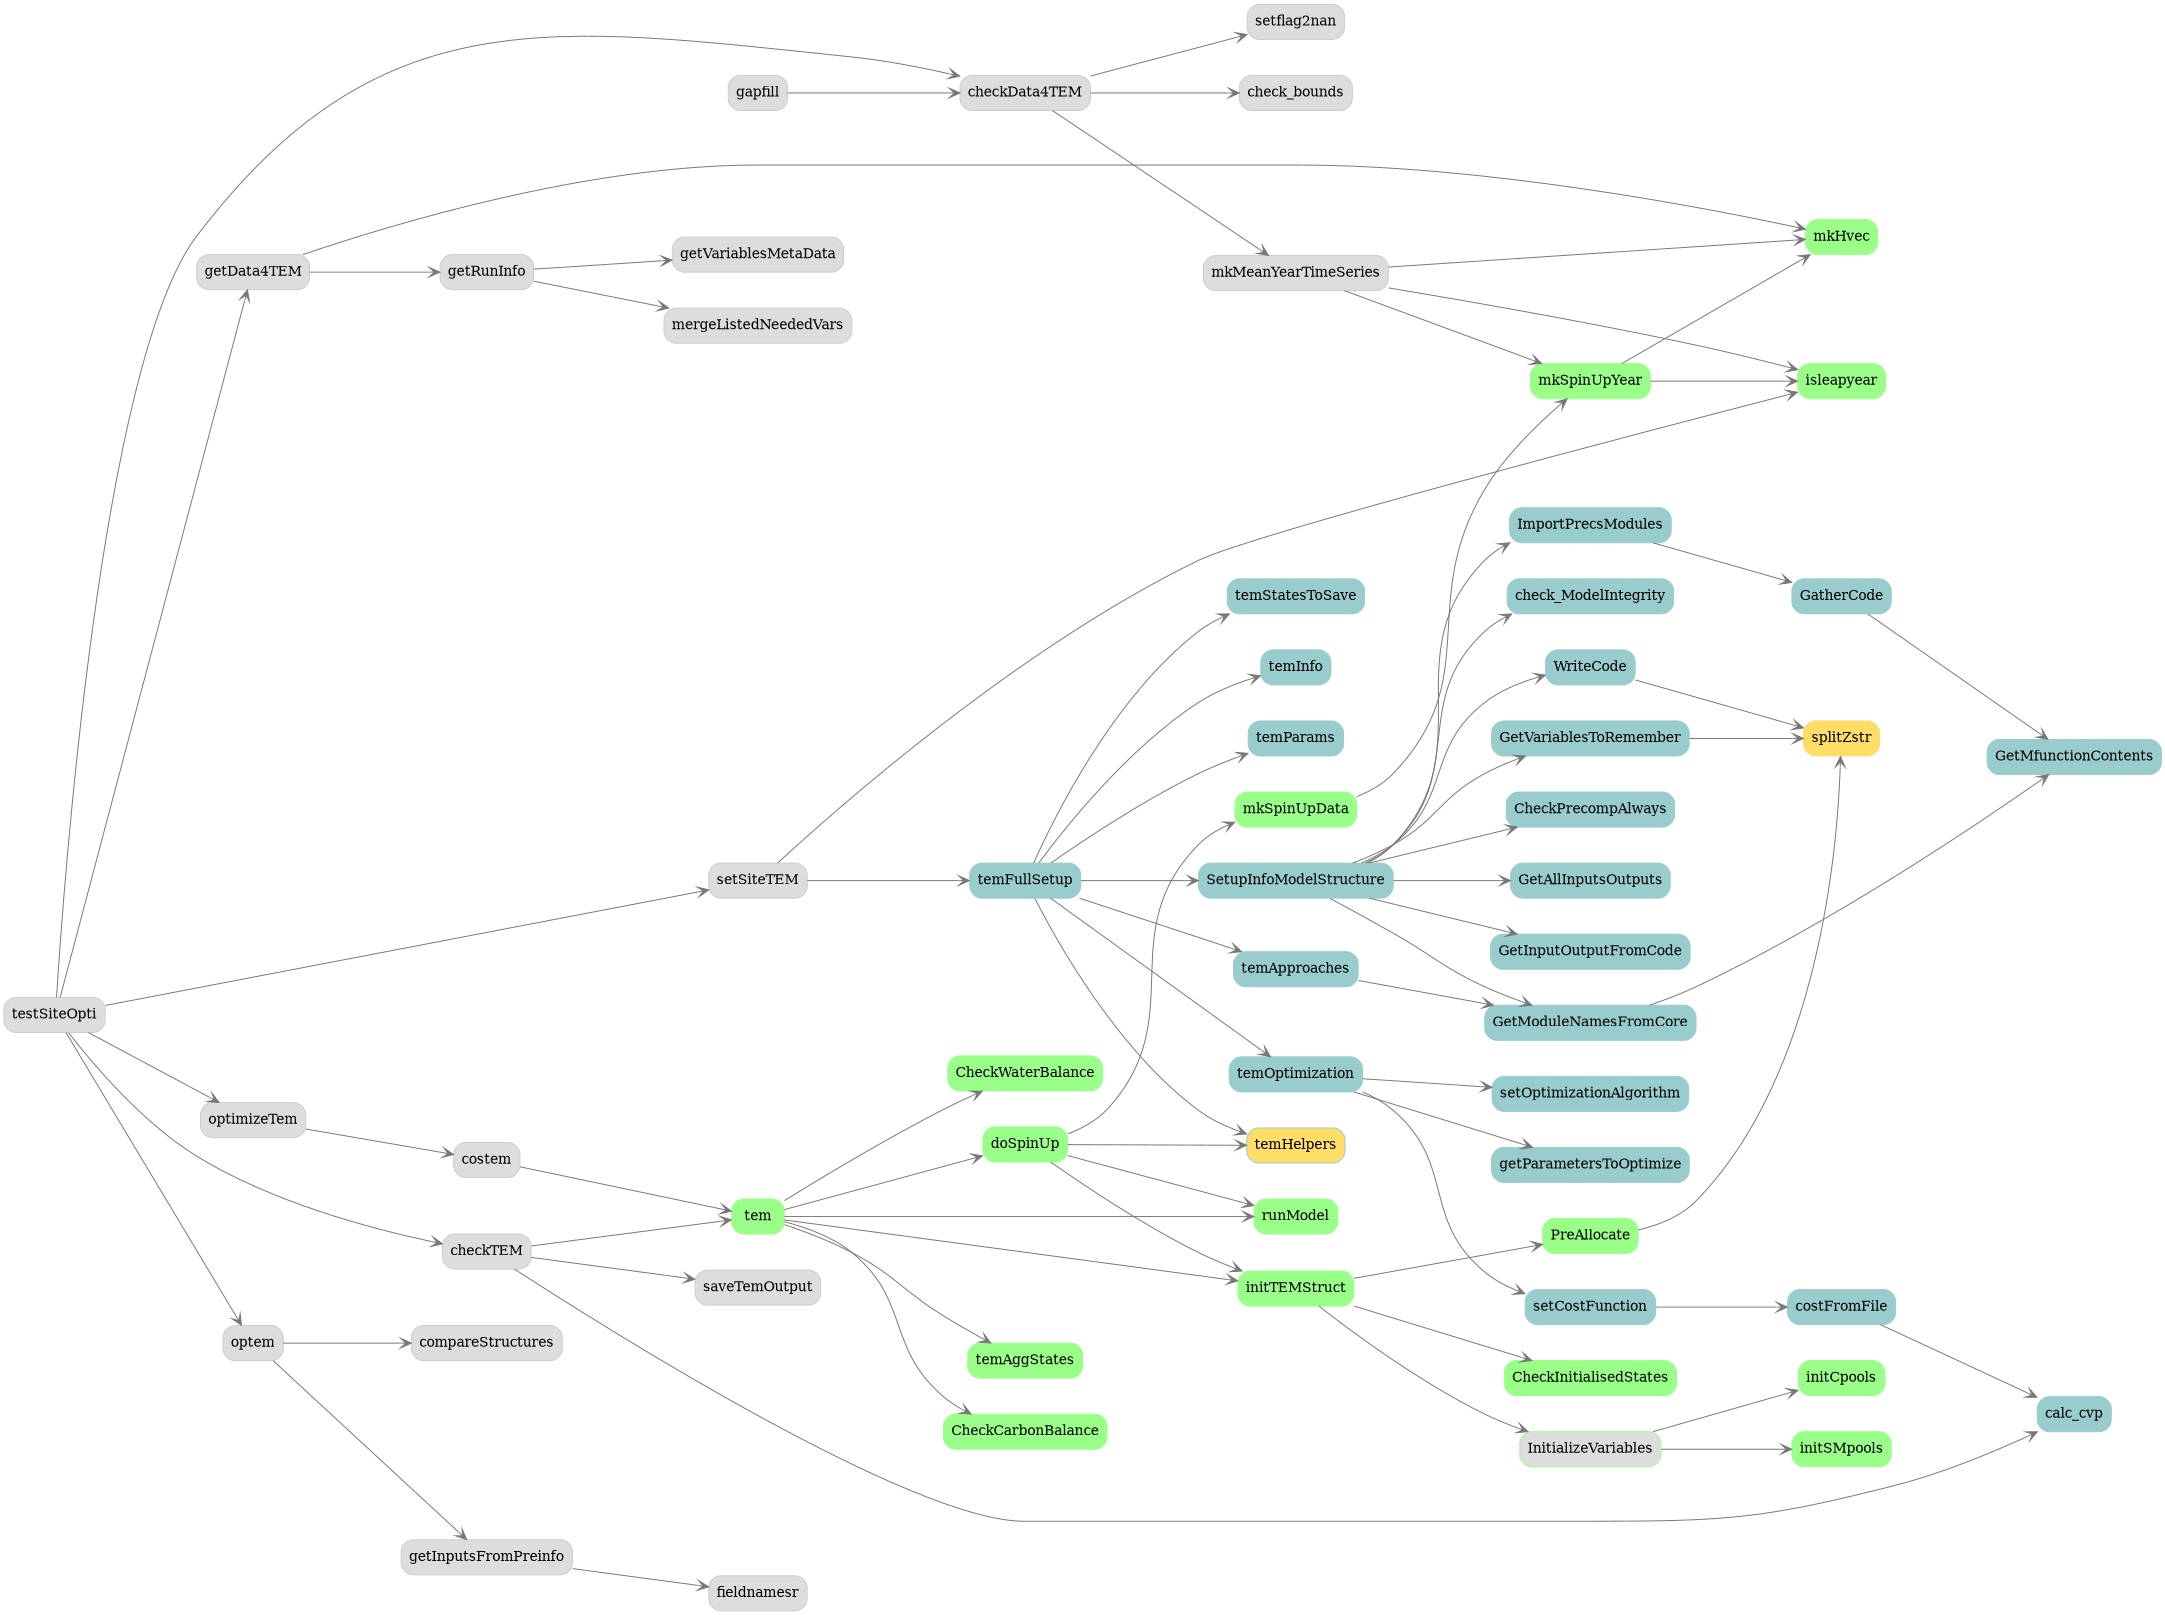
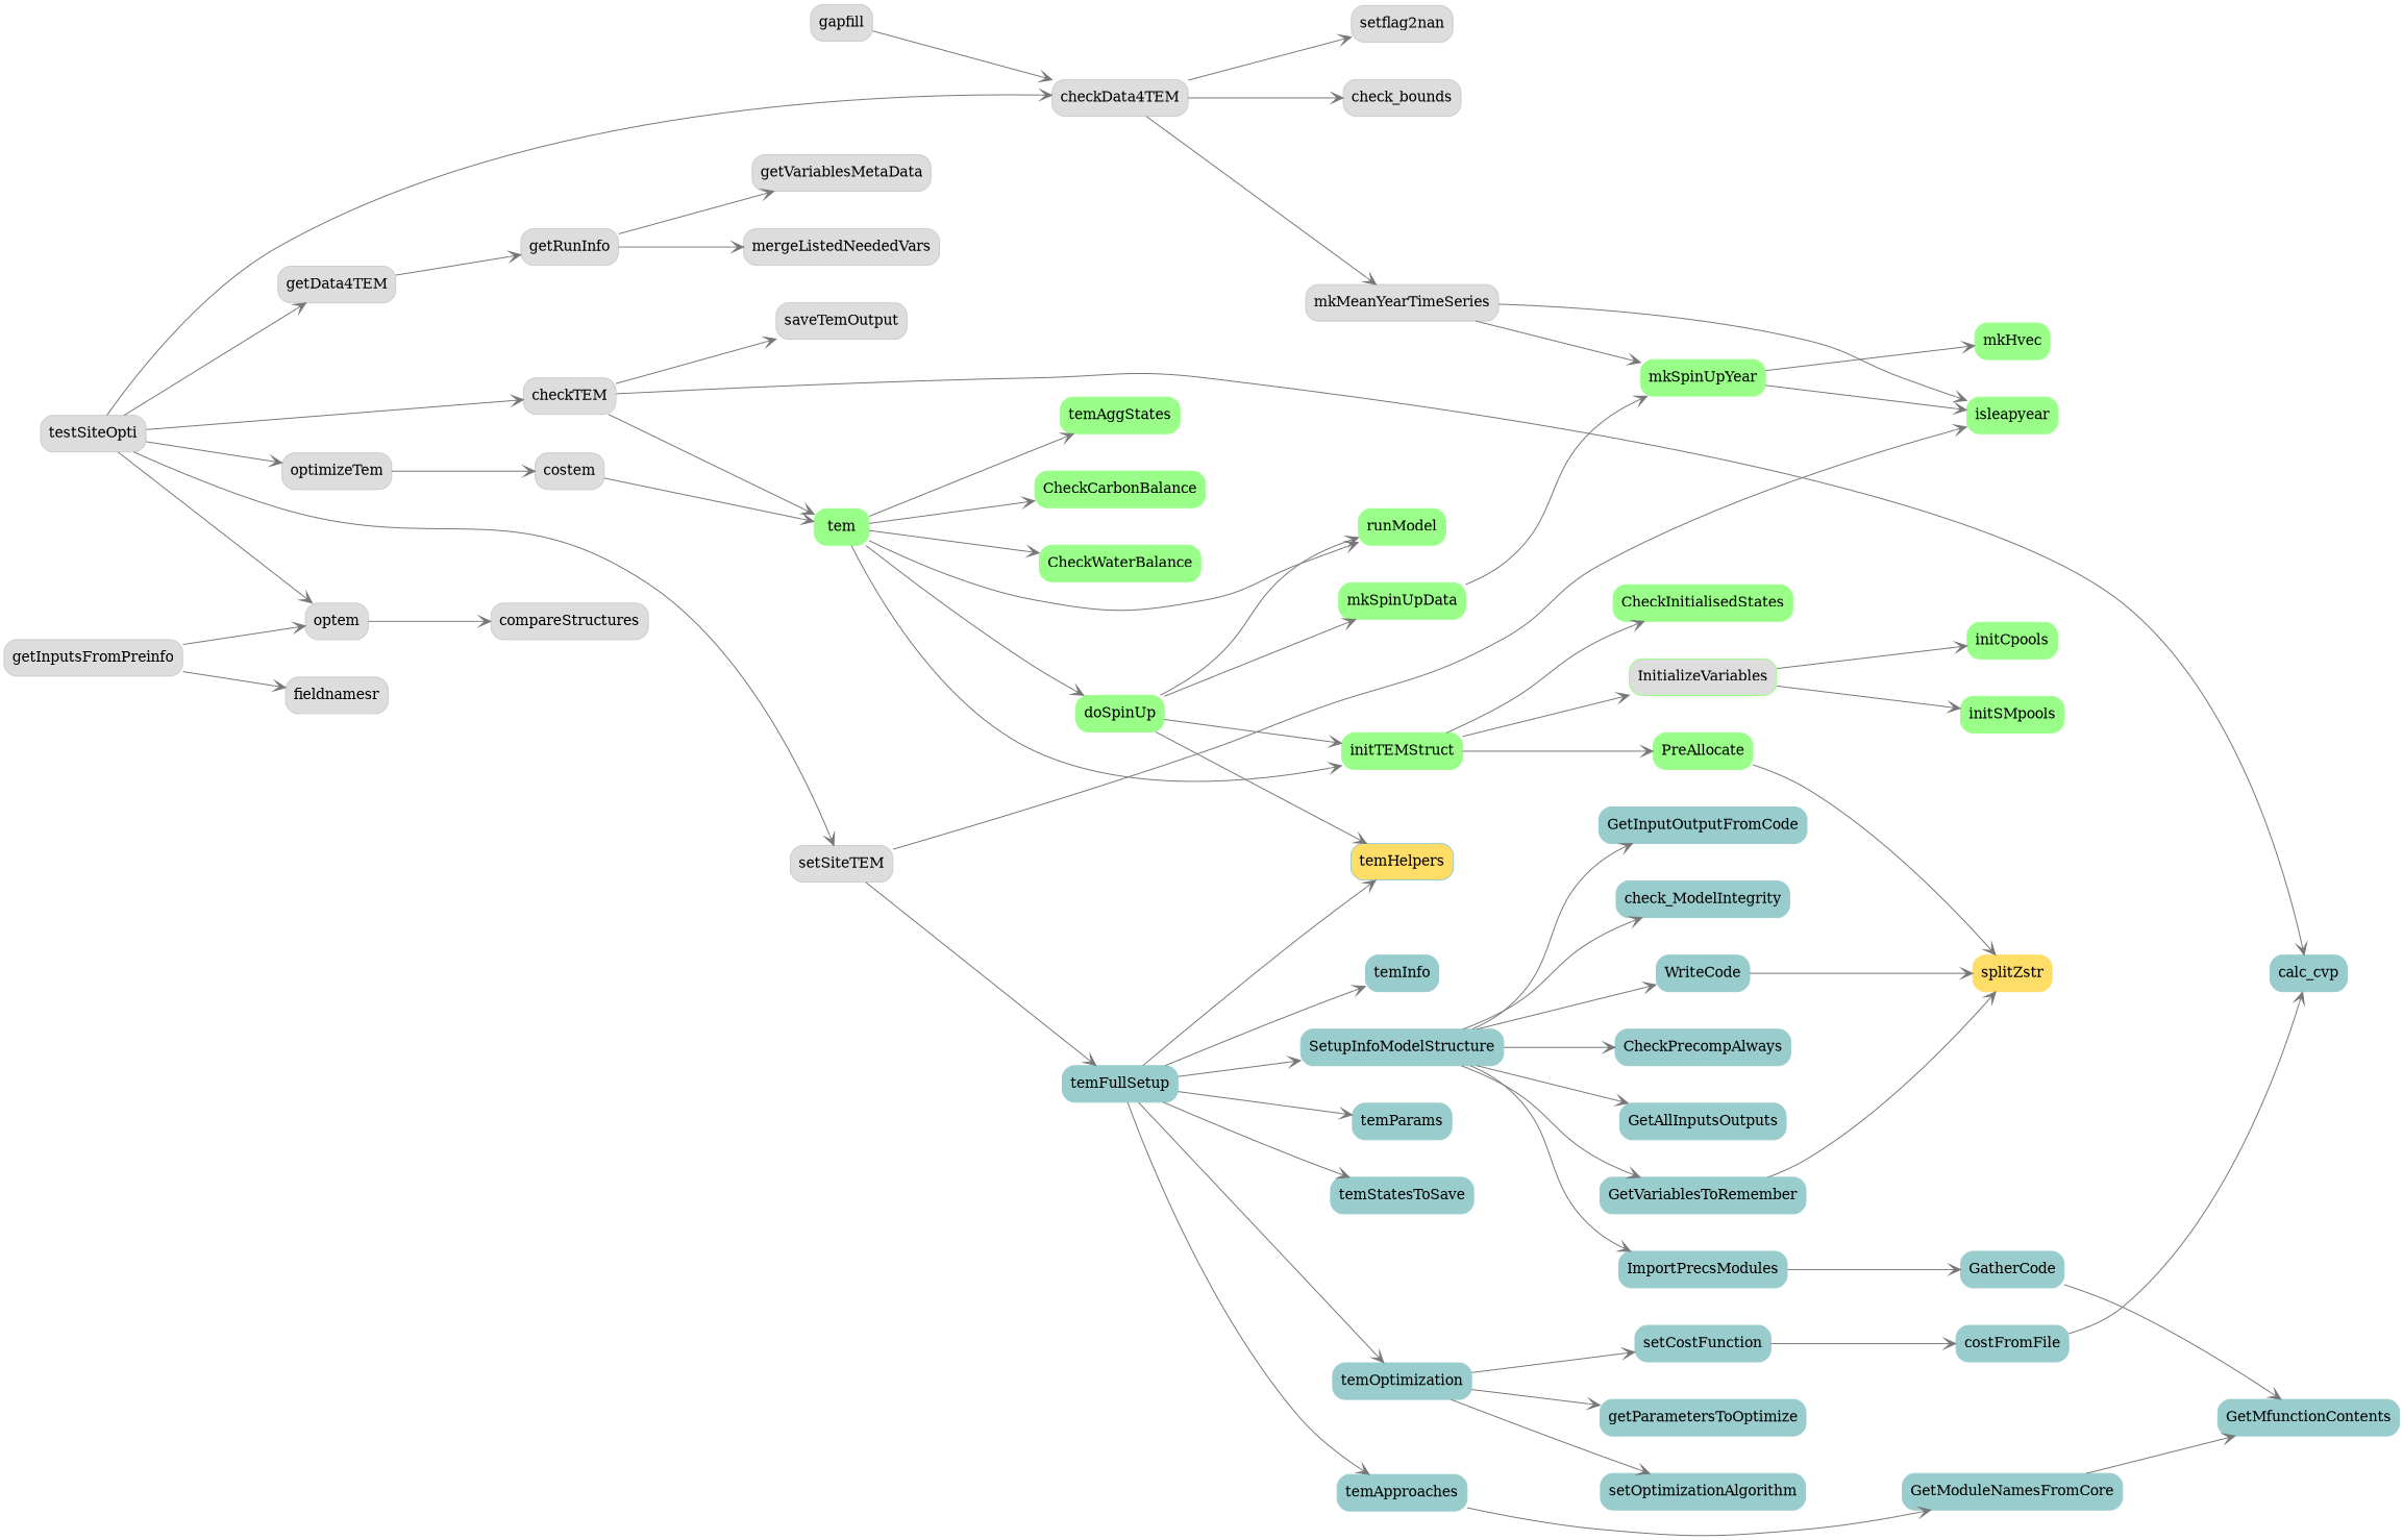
  digraph {
    fontsize=14
    nodesep=0.5
    rank=min
    rankdir=LR
    ranksep=1.3
    node [color="#99cccc" fillcolor="#99cccc" shape=record style="rounded,filled"]
    edge [arrowhead=vee arrowsize=1.1 color="#777777"]
    testSiteOpti [color="#cccccc" fillcolor="#dddddd"]
    checkData4TEM [color="#cccccc" fillcolor="#dddddd"]
    checkTEM [color="#cccccc" fillcolor="#dddddd"]
    getData4TEM [color="#cccccc" fillcolor="#dddddd"]
    optem [color="#cccccc" fillcolor="#dddddd"]
    optimizeTem [color="#cccccc" fillcolor="#dddddd"]
    setSiteTEM [color="#cccccc" fillcolor="#dddddd"]
    check_bounds [color="#cccccc" fillcolor="#dddddd"]
    mkMeanYearTimeSeries [color="#cccccc" fillcolor="#dddddd"]
    setflag2nan [color="#cccccc" fillcolor="#dddddd"]
    tem [color="#99ff88" fillcolor="#99ff88"]
    calc_cvp
    saveTemOutput [color="#cccccc" fillcolor="#dddddd"]
    mkHvec [color="#99ff88" fillcolor="#99ff88"]
    getRunInfo [color="#cccccc" fillcolor="#dddddd"]
    compareStructures [color="#cccccc" fillcolor="#dddddd"]
    getInputsFromPreinfo [color="#cccccc" fillcolor="#dddddd"]
    costem [color="#cccccc" fillcolor="#dddddd"]
    isleapyear [color="#99ff88" fillcolor="#99ff88"]
    temFullSetup
    gapfill [color="#cccccc" fillcolor="#dddddd"]
    mkSpinUpYear [color="#99ff88" fillcolor="#99ff88"]
    doSpinUp [color="#99ff88" fillcolor="#99ff88"]
    initTEMStruct [color="#99ff88" fillcolor="#99ff88"]
    runModel [color="#99ff88" fillcolor="#99ff88"]
    temAggStates [color="#99ff88" fillcolor="#99ff88"]
    CheckCarbonBalance [color="#99ff88" fillcolor="#99ff88"]
    CheckWaterBalance [color="#99ff88" fillcolor="#99ff88"]
    getVariablesMetaData [color="#cccccc" fillcolor="#dddddd"]
    mergeListedNeededVars [color="#cccccc" fillcolor="#dddddd"]
    fieldnamesr [color="#cccccc" fillcolor="#dddddd"]
    temHelpers [fillcolor="#ffdd66"]
    SetupInfoModelStructure
    temApproaches
    temInfo
    temParams
    temStatesToSave
    temOptimization
    mkSpinUpData [color="#99ff88" fillcolor="#99ff88"]
    CheckInitialisedStates [color="#99ff88" fillcolor="#99ff88"]
    InitializeVariables [color="#99ff88" fillcolor="#dddddd"]
    PreAllocate [color="#99ff88" fillcolor="#99ff88"]
    CheckPrecompAlways
    GetAllInputsOutputs
    GetInputOutputFromCode
    GetModuleNamesFromCore
    GetVariablesToRemember
    ImportPrecsModules
    WriteCode
    check_ModelIntegrity
    getParametersToOptimize
    setCostFunction
    setOptimizationAlgorithm
    initCpools [color="#99ff88" fillcolor="#99ff88"]
    initSMpools [color="#99ff88" fillcolor="#99ff88"]
    splitZstr [color="#ffdd66" fillcolor="#ffdd66"]
    GetMfunctionContents
    GatherCode
    costFromFile
    testSiteOpti -> checkData4TEM
    testSiteOpti -> checkTEM
    testSiteOpti -> getData4TEM
    testSiteOpti -> optem
    testSiteOpti -> optimizeTem
    testSiteOpti -> setSiteTEM
    checkData4TEM -> check_bounds
    checkData4TEM -> mkMeanYearTimeSeries
    checkData4TEM -> setflag2nan
    checkTEM -> tem
    checkTEM -> calc_cvp
    checkTEM -> saveTemOutput
-   getData4TEM -> mkHvec
    getData4TEM -> getRunInfo
    optem -> compareStructures
-   optem -> getInputsFromPreinfo
+   getInputsFromPreinfo -> optem
    optimizeTem -> costem
    setSiteTEM -> isleapyear
    setSiteTEM -> temFullSetup
-   mkMeanYearTimeSeries -> mkHvec
    mkMeanYearTimeSeries -> isleapyear
    mkMeanYearTimeSeries -> mkSpinUpYear
    tem -> doSpinUp
    tem -> initTEMStruct
    tem -> runModel
    tem -> temAggStates
    tem -> CheckCarbonBalance
    tem -> CheckWaterBalance
    getRunInfo -> getVariablesMetaData
    getRunInfo -> mergeListedNeededVars
    getInputsFromPreinfo -> fieldnamesr
    costem -> tem
    temFullSetup -> temHelpers
    temFullSetup -> SetupInfoModelStructure
    temFullSetup -> temApproaches
    temFullSetup -> temInfo
    temFullSetup -> temParams
    temFullSetup -> temStatesToSave
    temFullSetup -> temOptimization
    gapfill -> checkData4TEM
    mkSpinUpYear -> mkHvec
    mkSpinUpYear -> isleapyear
    doSpinUp -> initTEMStruct
    doSpinUp -> runModel
    doSpinUp -> temHelpers
    doSpinUp -> mkSpinUpData
    initTEMStruct -> CheckInitialisedStates
    initTEMStruct -> InitializeVariables
    initTEMStruct -> PreAllocate
    SetupInfoModelStructure -> CheckPrecompAlways
    SetupInfoModelStructure -> GetAllInputsOutputs
    SetupInfoModelStructure -> GetInputOutputFromCode
-   SetupInfoModelStructure -> GetModuleNamesFromCore
    SetupInfoModelStructure -> GetVariablesToRemember
    SetupInfoModelStructure -> ImportPrecsModules
    SetupInfoModelStructure -> WriteCode
    SetupInfoModelStructure -> check_ModelIntegrity
    temApproaches -> GetModuleNamesFromCore
    temOptimization -> getParametersToOptimize
    temOptimization -> setCostFunction
    temOptimization -> setOptimizationAlgorithm
    mkSpinUpData -> mkSpinUpYear
    InitializeVariables -> initCpools
    InitializeVariables -> initSMpools
    PreAllocate -> splitZstr
    GetModuleNamesFromCore -> GetMfunctionContents
    GetVariablesToRemember -> splitZstr
    ImportPrecsModules -> GatherCode
    WriteCode -> splitZstr
    setCostFunction -> costFromFile
    GatherCode -> GetMfunctionContents
    costFromFile -> calc_cvp
  }
